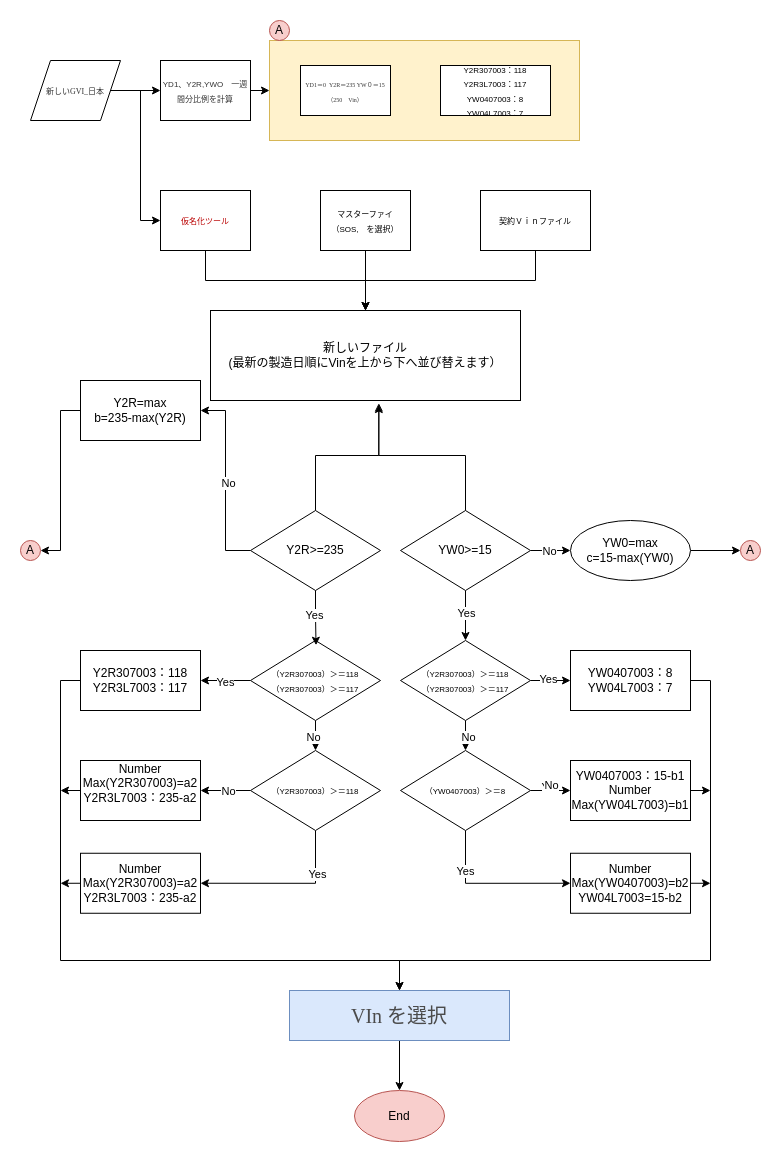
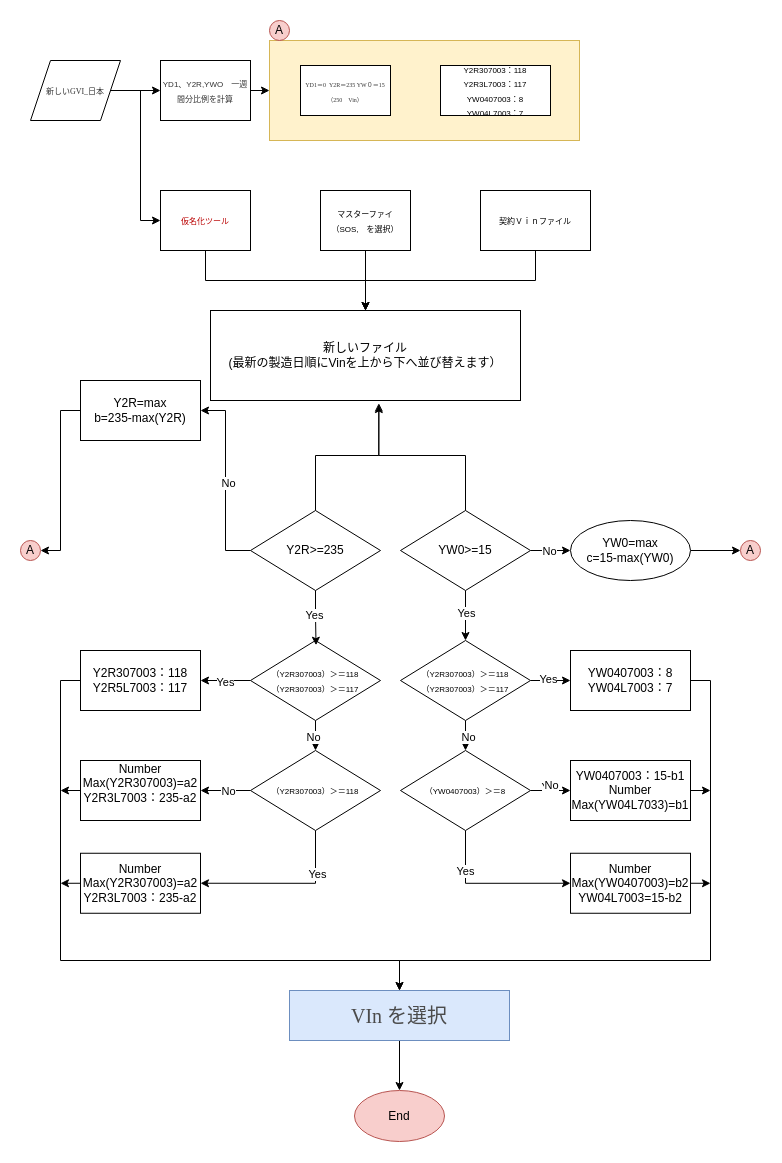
  <mxCell id="0" />
  <mxCell id="1" parent="0" />
  <mxCell id="2" style="edgeStyle=orthogonalEdgeStyle;rounded=0;orthogonalLoop=1;jettySize=auto;html=1;exitX=1;exitY=0.5;exitDx=0;exitDy=0;entryX=0;entryY=0.5;entryDx=0;entryDy=0;" edge="1" parent="1" source="4" target="6"><mxGeometry relative="1" as="geometry" /></mxCell>
  <mxCell id="3" style="edgeStyle=orthogonalEdgeStyle;rounded=0;orthogonalLoop=1;jettySize=auto;html=1;exitX=1;exitY=0.5;exitDx=0;exitDy=0;entryX=0;entryY=0.5;entryDx=0;entryDy=0;" edge="1" parent="1" source="4" target="8"><mxGeometry relative="1" as="geometry" /></mxCell>
  <mxCell id="4" value="&lt;p data-pm-slice=&quot;1 1 [&amp;quot;tiptapChildEditor&amp;quot;,{&amp;quot;id&amp;quot;:&amp;quot;6178e4e1-38f4-4a3a-aa47-2137c63f4f08&amp;quot;,&amp;quot;entityid&amp;quot;:&amp;quot;&amp;quot;,&amp;quot;shapeId&amp;quot;:&amp;quot;ghHZQRfsKGh&amp;quot;,&amp;quot;textId&amp;quot;:&amp;quot;identifier&amp;quot;}]&quot; dir=&quot;ltr&quot;&gt;&lt;span style=&quot;color: rgba(0, 0, 0, 0.8); font-family: noto_regular;&quot;&gt;&lt;font style=&quot;font-size: 8px;&quot;&gt;新しいGVI_日本&lt;/font&gt;&lt;/span&gt;&lt;/p&gt;" style="shape=parallelogram;perimeter=parallelogramPerimeter;whiteSpace=wrap;html=1;fixedSize=1;" vertex="1" parent="1"><mxGeometry x="30" y="60" width="90" height="60" as="geometry" /></mxCell>
  <mxCell id="5" style="edgeStyle=orthogonalEdgeStyle;rounded=0;orthogonalLoop=1;jettySize=auto;html=1;exitX=1;exitY=0.5;exitDx=0;exitDy=0;entryX=0;entryY=0.5;entryDx=0;entryDy=0;" edge="1" parent="1" source="6" target="27"><mxGeometry relative="1" as="geometry" /></mxCell>
  <mxCell id="6" value="&lt;p dir=&quot;ltr&quot; style=&quot;text-align: center&quot;&gt;&lt;span style=&quot;color: rgba(0, 0, 0, 0.8); font-family: arial, helvetica, sans-serif;&quot;&gt;&lt;font style=&quot;font-size: 8px;&quot;&gt;YD1、Y2R,YWO　&lt;/font&gt;&lt;/span&gt;&lt;span style=&quot;font-size: 8px; color: rgba(0, 0, 0, 0.8); font-family: arial, helvetica, sans-serif; background-color: initial;&quot;&gt;一週間分&lt;/span&gt;&lt;span style=&quot;font-size: 8px; color: rgba(0, 0, 0, 0.8); font-family: arial, helvetica, sans-serif; background-color: initial;&quot;&gt;比例を計算&lt;/span&gt;&lt;/p&gt;" style="rounded=0;whiteSpace=wrap;html=1;" vertex="1" parent="1"><mxGeometry x="160" y="60" width="90" height="60" as="geometry" /></mxCell>
  <mxCell id="7" style="edgeStyle=orthogonalEdgeStyle;rounded=0;orthogonalLoop=1;jettySize=auto;html=1;exitX=0.5;exitY=1;exitDx=0;exitDy=0;entryX=0.5;entryY=0;entryDx=0;entryDy=0;" edge="1" parent="1" source="8" target="13"><mxGeometry relative="1" as="geometry" /></mxCell>
  <mxCell id="8" value="&lt;p dir=&quot;ltr&quot; style=&quot;text-align: center&quot;&gt;&lt;font face=&quot;arial, helvetica, sans-serif&quot; color=&quot;rgba(0, 0, 0, 0.8)&quot;&gt;&lt;span style=&quot;font-size: 8px;&quot;&gt;仮名化ツール&lt;/span&gt;&lt;/font&gt;&lt;br&gt;&lt;/p&gt;" style="rounded=0;whiteSpace=wrap;html=1;" vertex="1" parent="1"><mxGeometry x="160" y="190" width="90" height="60" as="geometry" /></mxCell>
  <mxCell id="9" style="edgeStyle=orthogonalEdgeStyle;rounded=0;orthogonalLoop=1;jettySize=auto;html=1;exitX=0.5;exitY=1;exitDx=0;exitDy=0;entryX=0.5;entryY=0;entryDx=0;entryDy=0;" edge="1" parent="1" source="10" target="13"><mxGeometry relative="1" as="geometry" /></mxCell>
  <mxCell id="10" value="&lt;p dir=&quot;ltr&quot; style=&quot;text-align: left;&quot;&gt;&lt;span style=&quot;font-size: 8px;&quot;&gt;契約Ｖｉｎファイル&lt;/span&gt;&lt;br&gt;&lt;/p&gt;" style="rounded=0;whiteSpace=wrap;html=1;" vertex="1" parent="1"><mxGeometry x="480" y="190" width="110" height="60" as="geometry" /></mxCell>
  <mxCell id="11" style="edgeStyle=orthogonalEdgeStyle;rounded=0;orthogonalLoop=1;jettySize=auto;html=1;exitX=0.5;exitY=1;exitDx=0;exitDy=0;entryX=0.5;entryY=0;entryDx=0;entryDy=0;" edge="1" parent="1" source="12" target="13"><mxGeometry relative="1" as="geometry" /></mxCell>
  <mxCell id="12" value="&lt;p dir=&quot;ltr&quot; style=&quot;text-align: center&quot;&gt;&lt;font style=&quot;font-size: 8px;&quot;&gt;&lt;span style=&quot;text-align: left;&quot;&gt;マスターファイ&lt;/span&gt;&lt;br style=&quot;padding: 0px; margin: 0px; text-align: left;&quot;&gt;&lt;span style=&quot;text-align: left;&quot;&gt;（SOS,　を選択）&lt;/span&gt;&lt;/font&gt;&lt;br&gt;&lt;/p&gt;" style="rounded=0;whiteSpace=wrap;html=1;" vertex="1" parent="1"><mxGeometry x="320" y="190" width="90" height="60" as="geometry" /></mxCell>
  <mxCell id="13" value="&lt;div&gt;新しいファイル&lt;/div&gt;&lt;div&gt;(最新の製造日順にVinを上から下へ並び替えます）&lt;/div&gt;" style="rounded=0;whiteSpace=wrap;html=1;" vertex="1" parent="1"><mxGeometry x="210" y="310" width="310" height="90" as="geometry" /></mxCell>
  <mxCell id="14" style="edgeStyle=orthogonalEdgeStyle;rounded=0;orthogonalLoop=1;jettySize=auto;html=1;exitX=0;exitY=0.5;exitDx=0;exitDy=0;entryX=1;entryY=0.5;entryDx=0;entryDy=0;" edge="1" parent="1" source="16" target="18"><mxGeometry relative="1" as="geometry" /></mxCell>
  <mxCell id="15" value="No" style="edgeLabel;html=1;align=center;verticalAlign=middle;resizable=0;points=[];" vertex="1" connectable="0" parent="14"><mxGeometry x="-0.019" y="-2" relative="1" as="geometry"><mxPoint as="offset" /></mxGeometry></mxCell>
  <mxCell id="16" value="Y2R&amp;gt;=235" style="rhombus;whiteSpace=wrap;html=1;" vertex="1" parent="1"><mxGeometry x="250" y="510" width="130" height="80" as="geometry" /></mxCell>
  <mxCell id="17" style="edgeStyle=orthogonalEdgeStyle;rounded=0;orthogonalLoop=1;jettySize=auto;html=1;exitX=0;exitY=0.5;exitDx=0;exitDy=0;entryX=1;entryY=0.5;entryDx=0;entryDy=0;" edge="1" parent="1" source="18" target="31"><mxGeometry relative="1" as="geometry" /></mxCell>
  <mxCell id="18" value="Y2R=max&lt;div&gt;b=235-max(Y2R)&lt;/div&gt;" style="rounded=0;whiteSpace=wrap;html=1;" vertex="1" parent="1"><mxGeometry x="80" y="380" width="120" height="60" as="geometry" /></mxCell>
  <mxCell id="19" style="edgeStyle=orthogonalEdgeStyle;rounded=0;orthogonalLoop=1;jettySize=auto;html=1;exitX=1;exitY=0.5;exitDx=0;exitDy=0;entryX=0;entryY=0.5;entryDx=0;entryDy=0;" edge="1" parent="1" source="23" target="25"><mxGeometry relative="1" as="geometry" /></mxCell>
  <mxCell id="20" value="No" style="edgeLabel;html=1;align=center;verticalAlign=middle;resizable=0;points=[];" vertex="1" connectable="0" parent="19"><mxGeometry x="-0.088" relative="1" as="geometry"><mxPoint as="offset" /></mxGeometry></mxCell>
  <mxCell id="21" style="edgeStyle=orthogonalEdgeStyle;rounded=0;orthogonalLoop=1;jettySize=auto;html=1;exitX=0.5;exitY=1;exitDx=0;exitDy=0;entryX=0.5;entryY=0;entryDx=0;entryDy=0;" edge="1" parent="1" source="23" target="44"><mxGeometry relative="1" as="geometry" /></mxCell>
  <mxCell id="22" value="Yes" style="edgeLabel;html=1;align=center;verticalAlign=middle;resizable=0;points=[];" vertex="1" connectable="0" parent="21"><mxGeometry x="-0.108" relative="1" as="geometry"><mxPoint as="offset" /></mxGeometry></mxCell>
  <mxCell id="23" value="YW0&amp;gt;=15" style="rhombus;whiteSpace=wrap;html=1;" vertex="1" parent="1"><mxGeometry x="400" y="510" width="130" height="80" as="geometry" /></mxCell>
  <mxCell id="24" style="edgeStyle=orthogonalEdgeStyle;rounded=0;orthogonalLoop=1;jettySize=auto;html=1;exitX=1;exitY=0.5;exitDx=0;exitDy=0;entryX=0;entryY=0.5;entryDx=0;entryDy=0;" edge="1" parent="1" source="25" target="32"><mxGeometry relative="1" as="geometry" /></mxCell>
  <mxCell id="25" value="YW0=max&lt;div&gt;c=15-max(YW0)&lt;/div&gt;" style="ellipse;whiteSpace=wrap;html=1;" vertex="1" parent="1"><mxGeometry x="570" y="520" width="120" height="60" as="geometry" /></mxCell>
  <mxCell id="26" value="" style="group" vertex="1" connectable="0" parent="1"><mxGeometry x="269" y="40" width="310" height="100" as="geometry" /></mxCell>
  <mxCell id="27" value="" style="rounded=0;whiteSpace=wrap;html=1;fillColor=#fff2cc;strokeColor=#d6b656;" vertex="1" parent="26"><mxGeometry width="310" height="100" as="geometry" /></mxCell>
  <mxCell id="28" value="&lt;p dir=&quot;ltr&quot; style=&quot;text-align: center&quot;&gt;&lt;span style=&quot;font-size: 8px; text-align: left;&quot;&gt;Y2R307003：118&lt;/span&gt;&lt;br style=&quot;padding: 0px; margin: 0px; font-size: 8px; text-align: left;&quot;&gt;&lt;span style=&quot;font-size: 8px; text-align: left;&quot;&gt;Y2R3L7003：117&lt;/span&gt;&lt;br style=&quot;padding: 0px; margin: 0px; font-size: 8px; text-align: left;&quot;&gt;&lt;span style=&quot;font-size: 8px; text-align: left;&quot;&gt;YW0407003：8&lt;/span&gt;&lt;br style=&quot;padding: 0px; margin: 0px; font-size: 8px; text-align: left;&quot;&gt;&lt;span style=&quot;font-size: 8px; text-align: left;&quot;&gt;YW04L7003：7&lt;/span&gt;&lt;br&gt;&lt;/p&gt;" style="rounded=0;whiteSpace=wrap;html=1;" vertex="1" parent="26"><mxGeometry x="171" y="25" width="110" height="50" as="geometry" /></mxCell>
  <mxCell id="29" value="&lt;p dir=&quot;ltr&quot; style=&quot;text-align: center&quot;&gt;&lt;font style=&quot;font-size: 6px;&quot;&gt;&lt;span style=&quot;color: rgba(0, 0, 0, 0.8); font-family: noto_regular;&quot;&gt;YD1＝0&amp;nbsp;&amp;nbsp;&lt;/span&gt;&lt;span style=&quot;background-color: initial; color: rgba(0, 0, 0, 0.8); font-family: noto_regular;&quot;&gt;Y2R＝235&amp;nbsp;&lt;/span&gt;&lt;/font&gt;&lt;span style=&quot;font-size: 6px; background-color: initial; color: rgba(0, 0, 0, 0.8); font-family: noto_regular;&quot;&gt;YW０＝15&lt;/span&gt;&lt;span style=&quot;font-size: 6px; background-color: initial; color: rgba(0, 0, 0, 0.8); font-family: noto_regular;&quot;&gt;（250　Vin）&lt;/span&gt;&lt;/p&gt;" style="rounded=0;whiteSpace=wrap;html=1;" vertex="1" parent="26"><mxGeometry x="31" y="25" width="90" height="50" as="geometry" /></mxCell>
  <mxCell id="30" value="A" style="ellipse;whiteSpace=wrap;html=1;aspect=fixed;fillColor=#f8cecc;strokeColor=#b85450;" vertex="1" parent="1"><mxGeometry x="269" y="20" width="20" height="20" as="geometry" /></mxCell>
  <mxCell id="31" value="A" style="ellipse;whiteSpace=wrap;html=1;aspect=fixed;fillColor=#f8cecc;strokeColor=#b85450;" vertex="1" parent="1"><mxGeometry x="20" y="540" width="20" height="20" as="geometry" /></mxCell>
  <mxCell id="32" value="A" style="ellipse;whiteSpace=wrap;html=1;aspect=fixed;fillColor=#f8cecc;strokeColor=#b85450;" vertex="1" parent="1"><mxGeometry x="740" y="540" width="20" height="20" as="geometry" /></mxCell>
  <mxCell id="33" style="edgeStyle=orthogonalEdgeStyle;rounded=0;orthogonalLoop=1;jettySize=auto;html=1;exitX=0.5;exitY=0;exitDx=0;exitDy=0;entryX=0.543;entryY=1.045;entryDx=0;entryDy=0;entryPerimeter=0;" edge="1" parent="1" source="16" target="13"><mxGeometry relative="1" as="geometry" /></mxCell>
  <mxCell id="34" style="edgeStyle=orthogonalEdgeStyle;rounded=0;orthogonalLoop=1;jettySize=auto;html=1;exitX=0.5;exitY=0;exitDx=0;exitDy=0;entryX=0.543;entryY=1.03;entryDx=0;entryDy=0;entryPerimeter=0;endArrow=open;" edge="1" parent="1" source="23" target="13"><mxGeometry relative="1" as="geometry" /></mxCell>
  <mxCell id="35" style="edgeStyle=orthogonalEdgeStyle;rounded=0;orthogonalLoop=1;jettySize=auto;html=1;exitX=0;exitY=0.5;exitDx=0;exitDy=0;entryX=1;entryY=0.5;entryDx=0;entryDy=0;" edge="1" parent="1" source="39" target="51"><mxGeometry relative="1" as="geometry" /></mxCell>
  <mxCell id="36" value="Yes" style="edgeLabel;html=1;align=center;verticalAlign=middle;resizable=0;points=[];" vertex="1" connectable="0" parent="35"><mxGeometry x="0.05" y="1" relative="1" as="geometry"><mxPoint as="offset" /></mxGeometry></mxCell>
  <mxCell id="37" style="edgeStyle=orthogonalEdgeStyle;rounded=0;orthogonalLoop=1;jettySize=auto;html=1;exitX=0.5;exitY=1;exitDx=0;exitDy=0;entryX=0.5;entryY=0;entryDx=0;entryDy=0;" edge="1" parent="1" source="39" target="49"><mxGeometry relative="1" as="geometry" /></mxCell>
  <mxCell id="38" value="No" style="edgeLabel;html=1;align=center;verticalAlign=middle;resizable=0;points=[];" vertex="1" connectable="0" parent="37"><mxGeometry x="0.054" y="-3" relative="1" as="geometry"><mxPoint as="offset" /></mxGeometry></mxCell>
  <mxCell id="39" value="&lt;div&gt;&lt;font style=&quot;font-size: 8px;&quot;&gt;（Y2R307003）＞＝118&lt;/font&gt;&lt;/div&gt;&lt;div&gt;&lt;font style=&quot;font-size: 8px;&quot;&gt;（Y2R307003）＞＝117&lt;/font&gt;&lt;/div&gt;" style="rhombus;whiteSpace=wrap;html=1;" vertex="1" parent="1"><mxGeometry x="250" y="640" width="130" height="80" as="geometry" /></mxCell>
  <mxCell id="40" style="edgeStyle=orthogonalEdgeStyle;rounded=0;orthogonalLoop=1;jettySize=auto;html=1;exitX=1;exitY=0.5;exitDx=0;exitDy=0;entryX=0;entryY=0.5;entryDx=0;entryDy=0;" edge="1" parent="1" source="44" target="55"><mxGeometry relative="1" as="geometry" /></mxCell>
  <mxCell id="41" value="Yes" style="edgeLabel;html=1;align=center;verticalAlign=middle;resizable=0;points=[];" vertex="1" connectable="0" parent="40"><mxGeometry x="-0.14" y="2" relative="1" as="geometry"><mxPoint as="offset" /></mxGeometry></mxCell>
  <mxCell id="42" style="edgeStyle=orthogonalEdgeStyle;rounded=0;orthogonalLoop=1;jettySize=auto;html=1;exitX=0.5;exitY=1;exitDx=0;exitDy=0;entryX=0.5;entryY=0;entryDx=0;entryDy=0;" edge="1" parent="1" source="44" target="63"><mxGeometry relative="1" as="geometry" /></mxCell>
  <mxCell id="43" value="No" style="edgeLabel;html=1;align=center;verticalAlign=middle;resizable=0;points=[];" vertex="1" connectable="0" parent="42"><mxGeometry x="0.054" y="2" relative="1" as="geometry"><mxPoint as="offset" /></mxGeometry></mxCell>
  <mxCell id="44" value="&lt;div&gt;&lt;font style=&quot;font-size: 8px;&quot;&gt;（Y2R307003）＞＝118&lt;/font&gt;&lt;/div&gt;&lt;div&gt;&lt;font style=&quot;font-size: 8px;&quot;&gt;（Y2R307003）＞＝117&lt;/font&gt;&lt;/div&gt;" style="rhombus;whiteSpace=wrap;html=1;" vertex="1" parent="1"><mxGeometry x="400" y="640" width="130" height="80" as="geometry" /></mxCell>
  <mxCell id="45" style="edgeStyle=orthogonalEdgeStyle;rounded=0;orthogonalLoop=1;jettySize=auto;html=1;exitX=0;exitY=0.5;exitDx=0;exitDy=0;entryX=1;entryY=0.5;entryDx=0;entryDy=0;" edge="1" parent="1" source="49" target="53"><mxGeometry relative="1" as="geometry" /></mxCell>
  <mxCell id="46" value="No" style="edgeLabel;html=1;align=center;verticalAlign=middle;resizable=0;points=[];" vertex="1" connectable="0" parent="45"><mxGeometry x="-0.088" relative="1" as="geometry"><mxPoint as="offset" /></mxGeometry></mxCell>
  <mxCell id="47" style="edgeStyle=orthogonalEdgeStyle;rounded=0;orthogonalLoop=1;jettySize=auto;html=1;exitX=0.5;exitY=1;exitDx=0;exitDy=0;entryX=1;entryY=0.5;entryDx=0;entryDy=0;" edge="1" parent="1" source="49" target="67"><mxGeometry relative="1" as="geometry" /></mxCell>
  <mxCell id="48" value="Yes" style="edgeLabel;html=1;align=center;verticalAlign=middle;resizable=0;points=[];" vertex="1" connectable="0" parent="47"><mxGeometry x="-0.49" y="1" relative="1" as="geometry"><mxPoint as="offset" /></mxGeometry></mxCell>
  <mxCell id="49" value="&lt;span style=&quot;font-size: 8px;&quot;&gt;（Y2R307003）＞＝118&lt;/span&gt;" style="rhombus;whiteSpace=wrap;html=1;" vertex="1" parent="1"><mxGeometry x="250" y="750" width="130" height="80" as="geometry" /></mxCell>
  <mxCell id="50" style="edgeStyle=orthogonalEdgeStyle;rounded=0;orthogonalLoop=1;jettySize=auto;html=1;exitX=0;exitY=0.5;exitDx=0;exitDy=0;entryX=0.5;entryY=0;entryDx=0;entryDy=0;" edge="1" parent="1" source="51" target="71"><mxGeometry relative="1" as="geometry"><Array as="points"><mxPoint x="60" y="680" /><mxPoint x="60" y="960" /><mxPoint x="399" y="960" /></Array></mxGeometry></mxCell>
- <mxCell id="51" value="&lt;div&gt;Y2R307003：118&lt;/div&gt;&lt;div&gt;Y2R3L7003：117&lt;/div&gt;" style="rounded=0;whiteSpace=wrap;html=1;" vertex="1" parent="1"><mxGeometry x="80" y="650" width="120" height="60" as="geometry" /></mxCell>
+ <mxCell id="51" value="&lt;div&gt;Y2R307003：118&lt;/div&gt;&lt;div&gt;Y2R5L7003：117&lt;/div&gt;" style="rounded=0;whiteSpace=wrap;html=1;" vertex="1" parent="1"><mxGeometry x="80" y="650" width="120" height="60" as="geometry" /></mxCell>
  <mxCell id="52" style="edgeStyle=orthogonalEdgeStyle;rounded=0;orthogonalLoop=1;jettySize=auto;html=1;exitX=0;exitY=0.5;exitDx=0;exitDy=0;" edge="1" parent="1" source="53"><mxGeometry relative="1" as="geometry"><mxPoint x="60" y="790.241" as="targetPoint" /></mxGeometry></mxCell>
  <mxCell id="53" value="&lt;div&gt;Number Max(Y2R307003)=a2&lt;/div&gt;&lt;div&gt;Y2R3L7003：235-a2&lt;/div&gt;&lt;div&gt;&lt;br&gt;&lt;/div&gt;" style="rounded=0;whiteSpace=wrap;html=1;" vertex="1" parent="1"><mxGeometry x="80" y="760" width="120" height="60" as="geometry" /></mxCell>
  <mxCell id="54" style="edgeStyle=orthogonalEdgeStyle;rounded=0;orthogonalLoop=1;jettySize=auto;html=1;exitX=1;exitY=0.5;exitDx=0;exitDy=0;" edge="1" parent="1" source="55" target="71"><mxGeometry relative="1" as="geometry"><Array as="points"><mxPoint x="710" y="680" /><mxPoint x="710" y="960" /><mxPoint x="399" y="960" /></Array></mxGeometry></mxCell>
  <mxCell id="55" value="&lt;div&gt;YW0407003：8&lt;/div&gt;&lt;div&gt;YW04L7003：7&lt;/div&gt;" style="rounded=0;whiteSpace=wrap;html=1;" vertex="1" parent="1"><mxGeometry x="570" y="650" width="120" height="60" as="geometry" /></mxCell>
  <mxCell id="56" style="edgeStyle=orthogonalEdgeStyle;rounded=0;orthogonalLoop=1;jettySize=auto;html=1;exitX=1;exitY=0.5;exitDx=0;exitDy=0;" edge="1" parent="1" source="57"><mxGeometry relative="1" as="geometry"><mxPoint x="710" y="790.241" as="targetPoint" /></mxGeometry></mxCell>
- <mxCell id="57" value="&lt;div&gt;YW0407003：15-b1&lt;/div&gt;&lt;div&gt;Number Max(YW04L7003)=b1&lt;/div&gt;" style="rounded=0;whiteSpace=wrap;html=1;" vertex="1" parent="1"><mxGeometry x="570" y="760" width="120" height="60" as="geometry" /></mxCell>
+ <mxCell id="57" value="&lt;div&gt;YW0407003：15-b1&lt;/div&gt;&lt;div&gt;Number Max(YW04L7033)=b1&lt;/div&gt;" style="rounded=0;whiteSpace=wrap;html=1;" vertex="1" parent="1"><mxGeometry x="570" y="760" width="120" height="60" as="geometry" /></mxCell>
  <mxCell id="58" style="edgeStyle=orthogonalEdgeStyle;rounded=0;orthogonalLoop=1;jettySize=auto;html=1;exitX=1;exitY=0.5;exitDx=0;exitDy=0;entryX=0;entryY=0.5;entryDx=0;entryDy=0;" edge="1" parent="1" source="63" target="57"><mxGeometry relative="1" as="geometry" /></mxCell>
  <mxCell id="59" value="Yes" style="edgeLabel;html=1;align=center;verticalAlign=middle;resizable=0;points=[];" vertex="1" connectable="0" parent="58"><mxGeometry x="-0.036" y="4" relative="1" as="geometry"><mxPoint as="offset" /></mxGeometry></mxCell>
  <mxCell id="60" value="No" style="edgeLabel;html=1;align=center;verticalAlign=middle;resizable=0;points=[];" vertex="1" connectable="0" parent="58"><mxGeometry x="-0.002" y="6" relative="1" as="geometry"><mxPoint as="offset" /></mxGeometry></mxCell>
  <mxCell id="61" style="edgeStyle=orthogonalEdgeStyle;rounded=0;orthogonalLoop=1;jettySize=auto;html=1;exitX=0.5;exitY=1;exitDx=0;exitDy=0;entryX=0;entryY=0.5;entryDx=0;entryDy=0;" edge="1" parent="1" source="63" target="65"><mxGeometry relative="1" as="geometry" /></mxCell>
  <mxCell id="62" value="Yes" style="edgeLabel;html=1;align=center;verticalAlign=middle;resizable=0;points=[];" vertex="1" connectable="0" parent="61"><mxGeometry x="-0.492" y="-1" relative="1" as="geometry"><mxPoint as="offset" /></mxGeometry></mxCell>
  <mxCell id="63" value="&lt;span style=&quot;font-size: 8px;&quot;&gt;（YW0407003）＞＝8&lt;/span&gt;" style="rhombus;whiteSpace=wrap;html=1;" vertex="1" parent="1"><mxGeometry x="400" y="750" width="130" height="80" as="geometry" /></mxCell>
  <mxCell id="64" style="edgeStyle=orthogonalEdgeStyle;rounded=0;orthogonalLoop=1;jettySize=auto;html=1;exitX=1;exitY=0.5;exitDx=0;exitDy=0;" edge="1" parent="1" source="65"><mxGeometry relative="1" as="geometry"><mxPoint x="710" y="882.655" as="targetPoint" /></mxGeometry></mxCell>
  <mxCell id="65" value="&lt;div&gt;Number Max(YW0407003)=b2&lt;/div&gt;&lt;div&gt;YW04L7003=15-b2&lt;/div&gt;" style="rounded=0;whiteSpace=wrap;html=1;" vertex="1" parent="1"><mxGeometry x="570" y="852.76" width="120" height="60" as="geometry" /></mxCell>
  <mxCell id="66" style="edgeStyle=orthogonalEdgeStyle;rounded=0;orthogonalLoop=1;jettySize=auto;html=1;exitX=0;exitY=0.5;exitDx=0;exitDy=0;" edge="1" parent="1" source="67"><mxGeometry relative="1" as="geometry"><mxPoint x="60" y="882.655" as="targetPoint" /></mxGeometry></mxCell>
  <mxCell id="67" value="&lt;div&gt;Number Max(Y2R307003)=a2&lt;/div&gt;&lt;div&gt;Y2R3L7003：235-a2&lt;/div&gt;" style="rounded=0;whiteSpace=wrap;html=1;" vertex="1" parent="1"><mxGeometry x="80" y="852.76" width="120" height="60" as="geometry" /></mxCell>
  <mxCell id="68" style="edgeStyle=orthogonalEdgeStyle;rounded=0;orthogonalLoop=1;jettySize=auto;html=1;exitX=0.5;exitY=1;exitDx=0;exitDy=0;entryX=0.504;entryY=0.059;entryDx=0;entryDy=0;entryPerimeter=0;" edge="1" parent="1" source="16" target="39"><mxGeometry relative="1" as="geometry" /></mxCell>
  <mxCell id="69" value="Yes" style="edgeLabel;html=1;align=center;verticalAlign=middle;resizable=0;points=[];" vertex="1" connectable="0" parent="68"><mxGeometry x="-0.117" y="-2" relative="1" as="geometry"><mxPoint as="offset" /></mxGeometry></mxCell>
  <mxCell id="70" style="edgeStyle=orthogonalEdgeStyle;rounded=0;orthogonalLoop=1;jettySize=auto;html=1;exitX=0.5;exitY=1;exitDx=0;exitDy=0;entryX=0.5;entryY=0;entryDx=0;entryDy=0;" edge="1" parent="1" source="71" target="72"><mxGeometry relative="1" as="geometry" /></mxCell>
  <mxCell id="71" value="&lt;p data-pm-slice=&quot;1 1 [&amp;quot;tiptapChildEditor&amp;quot;,{&amp;quot;id&amp;quot;:&amp;quot;2d44ba41-2159-464f-980d-7a0edf9fa932&amp;quot;,&amp;quot;entityid&amp;quot;:&amp;quot;&amp;quot;,&amp;quot;shapeId&amp;quot;:&amp;quot;gNdb7kO2tqJ&amp;quot;,&amp;quot;textId&amp;quot;:&amp;quot;identifier&amp;quot;}]&quot; dir=&quot;ltr&quot;&gt;&lt;span style=&quot;color: rgb(75, 75, 75); font-family: noto_regular;&quot;&gt;&lt;font style=&quot;font-size: 20px;&quot;&gt;VIn を選択&lt;/font&gt;&lt;/span&gt;&lt;/p&gt;" style="rounded=0;whiteSpace=wrap;html=1;fillColor=#dae8fc;strokeColor=#6c8ebf;" vertex="1" parent="1"><mxGeometry x="289" y="990" width="220" height="50" as="geometry" /></mxCell>
  <mxCell id="72" value="End" style="ellipse;whiteSpace=wrap;html=1;fillColor=#f8cecc;strokeColor=#b85450;" vertex="1" parent="1"><mxGeometry x="354" y="1090" width="90" height="51" as="geometry" /></mxCell>
